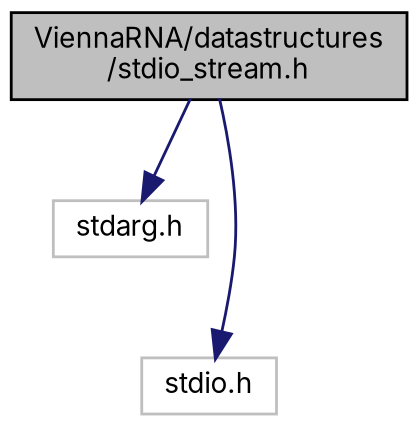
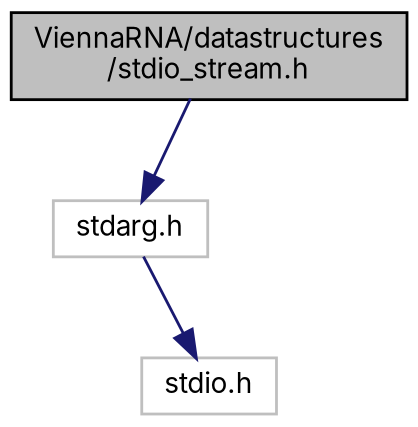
  digraph {
    fontname=Inter
    node [color=grey75 fontname=Inter fontsize=10 shape=record]
    edge [color=midnightblue fontname=Inter fontsize=10 labelfontname=Helvetica labelfontsize=10 style=solid]
    n1 [color=black fillcolor=grey75 fontcolor=black height=0.2 label="ViennaRNA/datastructures\l/stdio_stream.h" style=filled width=0.4]
    n2 [height=0.2 label="stdarg.h" width=0.4]
    n3 [height=0.2 label="stdio.h" width=0.4]
    n1 -> n2
-   n1 -> n3
+   n2 -> n3
  }
